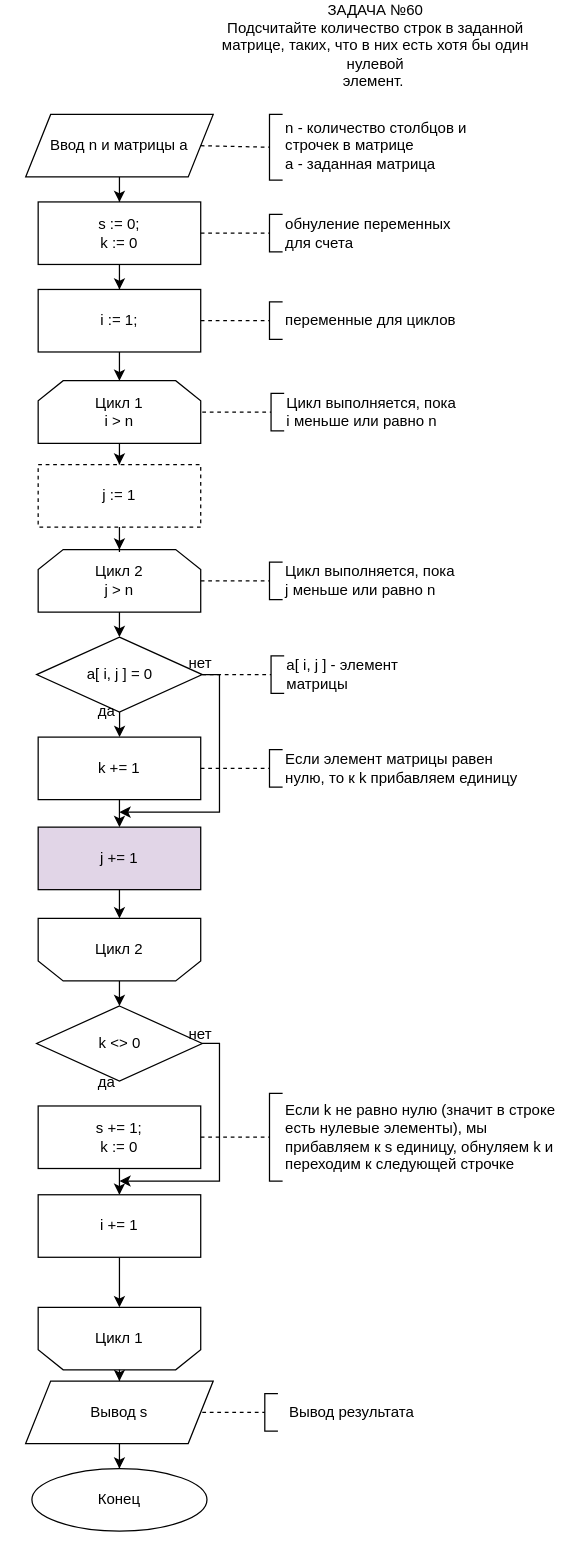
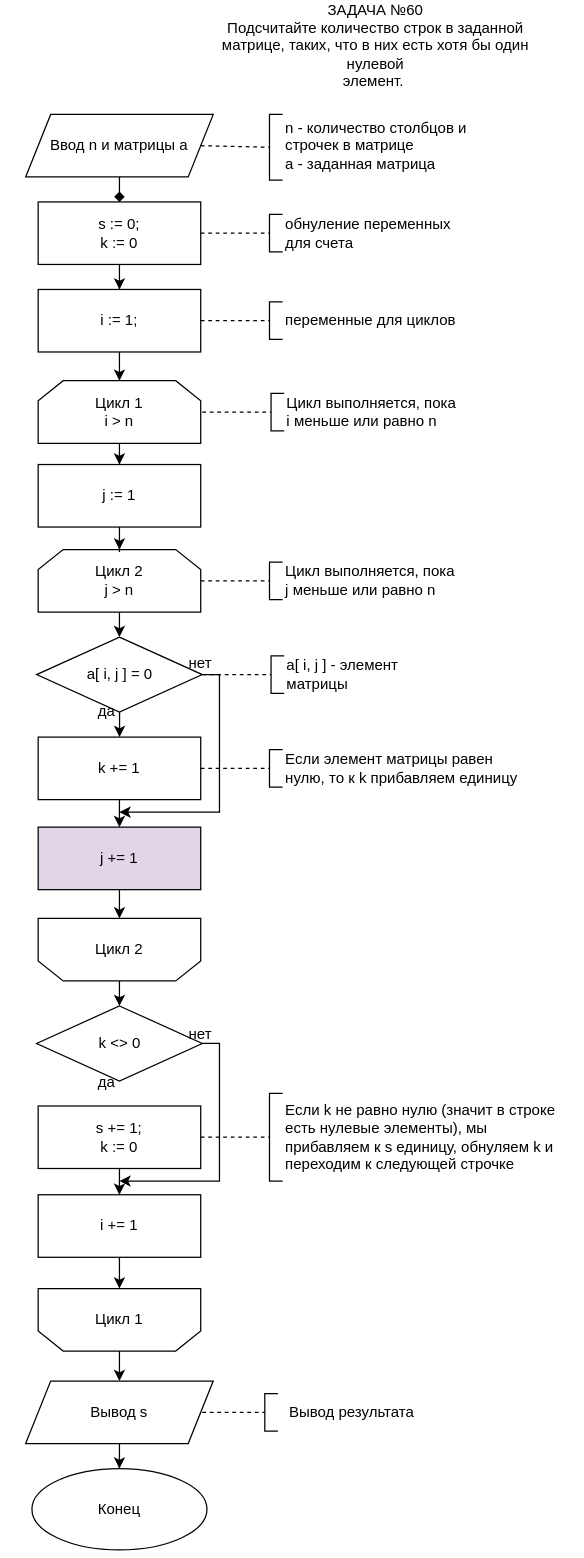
  <mxCell id="0" />
  <mxCell id="1" parent="0" />
- <mxCell id="2" style="edgeStyle=orthogonalEdgeStyle;rounded=0;orthogonalLoop=1;jettySize=auto;html=1;" parent="1" source="3" target="5" edge="1"><mxGeometry relative="1" as="geometry" /></mxCell>
+ <mxCell id="2" style="edgeStyle=orthogonalEdgeStyle;rounded=0;orthogonalLoop=1;jettySize=auto;html=1;endArrow=diamond;" parent="1" source="3" target="5" edge="1"><mxGeometry relative="1" as="geometry" /></mxCell>
  <mxCell id="3" value="Ввод n и матрицы a" style="shape=parallelogram;perimeter=parallelogramPerimeter;whiteSpace=wrap;html=1;fixedSize=1;" parent="1" vertex="1"><mxGeometry x="20" y="90" width="150" height="50" as="geometry" /></mxCell>
  <mxCell id="4" style="edgeStyle=orthogonalEdgeStyle;rounded=0;orthogonalLoop=1;jettySize=auto;html=1;" parent="1" source="5" target="12" edge="1"><mxGeometry relative="1" as="geometry" /></mxCell>
  <mxCell id="5" value="s := 0;&lt;div&gt;k := 0&lt;/div&gt;" style="rounded=0;whiteSpace=wrap;html=1;align=center;" parent="1" vertex="1"><mxGeometry x="30" y="160" width="130" height="50" as="geometry" /></mxCell>
- <mxCell id="6" value="Конец" style="ellipse;whiteSpace=wrap;html=1;" parent="1" vertex="1"><mxGeometry x="25" y="1173" width="140" height="50" as="geometry" /></mxCell>
+ <mxCell id="6" value="Конец" style="ellipse;whiteSpace=wrap;html=1;" parent="1" vertex="1"><mxGeometry x="25" y="1173" width="140" height="65" as="geometry" /></mxCell>
  <mxCell id="7" style="edgeStyle=orthogonalEdgeStyle;rounded=0;orthogonalLoop=1;jettySize=auto;html=1;entryX=0.5;entryY=0;entryDx=0;entryDy=0;" parent="1" source="8" target="61" edge="1"><mxGeometry relative="1" as="geometry" /></mxCell>
  <mxCell id="8" value="Цикл 1&lt;div&gt;i &amp;gt; n&lt;/div&gt;" style="shape=loopLimit;whiteSpace=wrap;html=1;" parent="1" vertex="1"><mxGeometry x="30" y="303" width="130" height="50" as="geometry" /></mxCell>
  <mxCell id="9" style="edgeStyle=orthogonalEdgeStyle;rounded=0;orthogonalLoop=1;jettySize=auto;html=1;" parent="1" source="10" target="23" edge="1"><mxGeometry relative="1" as="geometry" /></mxCell>
  <mxCell id="10" value="Цикл 2" style="shape=loopLimit;whiteSpace=wrap;html=1;direction=west;" parent="1" vertex="1"><mxGeometry x="30" y="733" width="130" height="50" as="geometry" /></mxCell>
  <mxCell id="11" style="edgeStyle=orthogonalEdgeStyle;rounded=0;orthogonalLoop=1;jettySize=auto;html=1;" parent="1" source="12" target="8" edge="1"><mxGeometry relative="1" as="geometry" /></mxCell>
  <mxCell id="12" value="i := 1;" style="rounded=0;whiteSpace=wrap;html=1;align=center;" parent="1" vertex="1"><mxGeometry x="30" y="230" width="130" height="50" as="geometry" /></mxCell>
  <mxCell id="13" style="edgeStyle=orthogonalEdgeStyle;rounded=0;orthogonalLoop=1;jettySize=auto;html=1;" parent="1" source="14" target="17" edge="1"><mxGeometry relative="1" as="geometry" /></mxCell>
  <mxCell id="14" value="Цикл 2&lt;div&gt;j &amp;gt; n&lt;/div&gt;" style="shape=loopLimit;whiteSpace=wrap;html=1;" parent="1" vertex="1"><mxGeometry x="30" y="438" width="130" height="50" as="geometry" /></mxCell>
  <mxCell id="15" style="edgeStyle=orthogonalEdgeStyle;rounded=0;orthogonalLoop=1;jettySize=auto;html=1;" parent="1" source="17" target="19" edge="1"><mxGeometry relative="1" as="geometry" /></mxCell>
  <mxCell id="16" style="edgeStyle=orthogonalEdgeStyle;rounded=0;orthogonalLoop=1;jettySize=auto;html=1;" parent="1" source="17" edge="1"><mxGeometry relative="1" as="geometry"><mxPoint x="95" y="648" as="targetPoint" /><Array as="points"><mxPoint x="175" y="538" /><mxPoint x="175" y="648" /></Array></mxGeometry></mxCell>
  <mxCell id="17" value="a[ i, j ] = 0" style="rhombus;whiteSpace=wrap;html=1;" parent="1" vertex="1"><mxGeometry x="28.75" y="508" width="132.5" height="60" as="geometry" /></mxCell>
  <mxCell id="18" style="edgeStyle=orthogonalEdgeStyle;rounded=0;orthogonalLoop=1;jettySize=auto;html=1;entryX=0.5;entryY=0;entryDx=0;entryDy=0;" parent="1" source="19" target="63" edge="1"><mxGeometry relative="1" as="geometry" /></mxCell>
  <mxCell id="19" value="k += 1" style="rounded=0;whiteSpace=wrap;html=1;align=center;" parent="1" vertex="1"><mxGeometry x="30" y="588" width="130" height="50" as="geometry" /></mxCell>
  <mxCell id="20" style="edgeStyle=orthogonalEdgeStyle;rounded=0;orthogonalLoop=1;jettySize=auto;html=1;entryX=0.5;entryY=0;entryDx=0;entryDy=0;" parent="1" source="21" target="27" edge="1"><mxGeometry relative="1" as="geometry" /></mxCell>
- <mxCell id="21" value="Цикл 1" style="shape=loopLimit;whiteSpace=wrap;html=1;direction=west;" parent="1" vertex="1"><mxGeometry x="30" y="1044" width="130" height="50" as="geometry" /></mxCell>
+ <mxCell id="21" value="Цикл 1" style="shape=loopLimit;whiteSpace=wrap;html=1;direction=west;" parent="1" vertex="1"><mxGeometry x="30" y="1029" width="130" height="50" as="geometry" /></mxCell>
  <mxCell id="22" style="edgeStyle=orthogonalEdgeStyle;rounded=0;orthogonalLoop=1;jettySize=auto;html=1;exitX=1;exitY=0.5;exitDx=0;exitDy=0;" parent="1" source="23" edge="1"><mxGeometry relative="1" as="geometry"><mxPoint x="95" y="943" as="targetPoint" /><Array as="points"><mxPoint x="175" y="833" /><mxPoint x="175" y="943" /></Array></mxGeometry></mxCell>
  <mxCell id="23" value="k &amp;lt;&amp;gt; 0" style="rhombus;whiteSpace=wrap;html=1;" parent="1" vertex="1"><mxGeometry x="28.75" y="803" width="132.5" height="60" as="geometry" /></mxCell>
  <mxCell id="24" style="edgeStyle=orthogonalEdgeStyle;rounded=0;orthogonalLoop=1;jettySize=auto;html=1;" parent="1" source="25" target="65" edge="1"><mxGeometry relative="1" as="geometry" /></mxCell>
  <mxCell id="25" value="s += 1;&lt;div&gt;k := 0&lt;/div&gt;" style="rounded=0;whiteSpace=wrap;html=1;align=center;" parent="1" vertex="1"><mxGeometry x="30" y="883" width="130" height="50" as="geometry" /></mxCell>
  <mxCell id="26" style="edgeStyle=orthogonalEdgeStyle;rounded=0;orthogonalLoop=1;jettySize=auto;html=1;" parent="1" source="27" target="6" edge="1"><mxGeometry relative="1" as="geometry" /></mxCell>
  <mxCell id="27" value="Вывод s" style="shape=parallelogram;perimeter=parallelogramPerimeter;whiteSpace=wrap;html=1;fixedSize=1;" parent="1" vertex="1"><mxGeometry x="20" y="1103" width="150" height="50" as="geometry" /></mxCell>
  <mxCell id="28" value="" style="shape=partialRectangle;whiteSpace=wrap;html=1;bottom=1;right=1;left=1;top=0;fillColor=none;routingCenterX=-0.5;rotation=90;" parent="1" vertex="1"><mxGeometry x="193.75" y="111.25" width="52.5" height="10" as="geometry" /></mxCell>
  <mxCell id="29" value="n - количество столбцов и строчек в матрице&lt;br&gt;a - заданная матрица" style="text;html=1;align=left;verticalAlign=middle;whiteSpace=wrap;rounded=0;" parent="1" vertex="1"><mxGeometry x="226" y="100" width="159" height="30" as="geometry" /></mxCell>
  <mxCell id="30" value="" style="endArrow=none;dashed=1;html=1;rounded=0;entryX=0.5;entryY=1;entryDx=0;entryDy=0;" parent="1" target="28" edge="1"><mxGeometry width="50" height="50" relative="1" as="geometry"><mxPoint x="160" y="115" as="sourcePoint" /><mxPoint x="475" y="320" as="targetPoint" /></mxGeometry></mxCell>
  <mxCell id="31" value="" style="shape=partialRectangle;whiteSpace=wrap;html=1;bottom=1;right=1;left=1;top=0;fillColor=none;routingCenterX=-0.5;rotation=90;" parent="1" vertex="1"><mxGeometry x="205" y="180" width="30" height="10" as="geometry" /></mxCell>
  <mxCell id="32" value="обнуление переменных для счета" style="text;html=1;align=left;verticalAlign=middle;whiteSpace=wrap;rounded=0;" parent="1" vertex="1"><mxGeometry x="226" y="170" width="149" height="30" as="geometry" /></mxCell>
  <mxCell id="33" value="" style="endArrow=none;dashed=1;html=1;rounded=0;entryX=0.5;entryY=1;entryDx=0;entryDy=0;" parent="1" target="31" edge="1"><mxGeometry width="50" height="50" relative="1" as="geometry"><mxPoint x="160" y="185" as="sourcePoint" /><mxPoint x="475" y="390" as="targetPoint" /></mxGeometry></mxCell>
  <mxCell id="34" value="" style="shape=partialRectangle;whiteSpace=wrap;html=1;bottom=1;right=1;left=1;top=0;fillColor=none;routingCenterX=-0.5;rotation=90;" parent="1" vertex="1"><mxGeometry x="205" y="250" width="30" height="10" as="geometry" /></mxCell>
  <mxCell id="35" value="переменные для циклов" style="text;html=1;align=left;verticalAlign=middle;whiteSpace=wrap;rounded=0;" parent="1" vertex="1"><mxGeometry x="226" y="240" width="140" height="30" as="geometry" /></mxCell>
  <mxCell id="36" value="" style="endArrow=none;dashed=1;html=1;rounded=0;entryX=0.5;entryY=1;entryDx=0;entryDy=0;" parent="1" target="34" edge="1"><mxGeometry width="50" height="50" relative="1" as="geometry"><mxPoint x="160" y="255" as="sourcePoint" /><mxPoint x="475" y="460" as="targetPoint" /></mxGeometry></mxCell>
  <mxCell id="37" value="" style="shape=partialRectangle;whiteSpace=wrap;html=1;bottom=1;right=1;left=1;top=0;fillColor=none;routingCenterX=-0.5;rotation=90;" parent="1" vertex="1"><mxGeometry x="206.25" y="323" width="30" height="10" as="geometry" /></mxCell>
  <mxCell id="38" value="Цикл выполняется, пока i меньше или равно n" style="text;html=1;align=left;verticalAlign=middle;whiteSpace=wrap;rounded=0;" parent="1" vertex="1"><mxGeometry x="227.25" y="313" width="140" height="30" as="geometry" /></mxCell>
  <mxCell id="39" value="" style="endArrow=none;dashed=1;html=1;rounded=0;entryX=0.5;entryY=1;entryDx=0;entryDy=0;" parent="1" target="37" edge="1"><mxGeometry width="50" height="50" relative="1" as="geometry"><mxPoint x="161.25" y="328" as="sourcePoint" /><mxPoint x="476.25" y="533" as="targetPoint" /></mxGeometry></mxCell>
  <mxCell id="40" value="" style="shape=partialRectangle;whiteSpace=wrap;html=1;bottom=1;right=1;left=1;top=0;fillColor=none;routingCenterX=-0.5;rotation=90;" parent="1" vertex="1"><mxGeometry x="205" y="458" width="30" height="10" as="geometry" /></mxCell>
  <mxCell id="41" value="Цикл выполняется, пока j меньше или равно n" style="text;html=1;align=left;verticalAlign=middle;whiteSpace=wrap;rounded=0;" parent="1" vertex="1"><mxGeometry x="226" y="448" width="140" height="30" as="geometry" /></mxCell>
  <mxCell id="42" value="" style="endArrow=none;dashed=1;html=1;rounded=0;entryX=0.5;entryY=1;entryDx=0;entryDy=0;" parent="1" target="40" edge="1"><mxGeometry width="50" height="50" relative="1" as="geometry"><mxPoint x="160" y="463" as="sourcePoint" /><mxPoint x="475" y="668" as="targetPoint" /></mxGeometry></mxCell>
  <mxCell id="43" value="" style="shape=partialRectangle;whiteSpace=wrap;html=1;bottom=1;right=1;left=1;top=0;fillColor=none;routingCenterX=-0.5;rotation=90;" parent="1" vertex="1"><mxGeometry x="206.25" y="533" width="30" height="10" as="geometry" /></mxCell>
  <mxCell id="44" value="&lt;span style=&quot;text-align: center;&quot;&gt;a[ i, j ] - элемент матрицы&lt;/span&gt;" style="text;html=1;align=left;verticalAlign=middle;whiteSpace=wrap;rounded=0;" parent="1" vertex="1"><mxGeometry x="227.25" y="523" width="140" height="30" as="geometry" /></mxCell>
  <mxCell id="45" value="" style="endArrow=none;dashed=1;html=1;rounded=0;entryX=0.5;entryY=1;entryDx=0;entryDy=0;" parent="1" target="43" edge="1"><mxGeometry width="50" height="50" relative="1" as="geometry"><mxPoint x="161.25" y="538" as="sourcePoint" /><mxPoint x="476.25" y="743" as="targetPoint" /></mxGeometry></mxCell>
  <mxCell id="46" value="" style="shape=partialRectangle;whiteSpace=wrap;html=1;bottom=1;right=1;left=1;top=0;fillColor=none;routingCenterX=-0.5;rotation=90;" parent="1" vertex="1"><mxGeometry x="185" y="903" width="70" height="10" as="geometry" /></mxCell>
  <mxCell id="47" value="Если k не равно нулю (значит в строке есть нулевые элементы), мы прибавляем к s единицу, обнуляем k и переходим к следующей строчке" style="text;html=1;align=left;verticalAlign=middle;whiteSpace=wrap;rounded=0;" parent="1" vertex="1"><mxGeometry x="226" y="893" width="219" height="30" as="geometry" /></mxCell>
  <mxCell id="48" value="" style="endArrow=none;dashed=1;html=1;rounded=0;entryX=0.5;entryY=1;entryDx=0;entryDy=0;" parent="1" target="46" edge="1"><mxGeometry width="50" height="50" relative="1" as="geometry"><mxPoint x="160" y="908" as="sourcePoint" /><mxPoint x="475" y="1113" as="targetPoint" /></mxGeometry></mxCell>
  <mxCell id="49" value="" style="shape=partialRectangle;whiteSpace=wrap;html=1;bottom=1;right=1;left=1;top=0;fillColor=none;routingCenterX=-0.5;rotation=90;" parent="1" vertex="1"><mxGeometry x="205" y="608" width="30" height="10" as="geometry" /></mxCell>
  <mxCell id="50" value="Если элемент матрицы равен нулю, то к k прибавляем единицу" style="text;html=1;align=left;verticalAlign=middle;whiteSpace=wrap;rounded=0;" parent="1" vertex="1"><mxGeometry x="226" y="598" width="189" height="30" as="geometry" /></mxCell>
  <mxCell id="51" value="" style="endArrow=none;dashed=1;html=1;rounded=0;entryX=0.5;entryY=1;entryDx=0;entryDy=0;" parent="1" target="49" edge="1"><mxGeometry width="50" height="50" relative="1" as="geometry"><mxPoint x="160" y="613" as="sourcePoint" /><mxPoint x="475" y="818" as="targetPoint" /></mxGeometry></mxCell>
  <mxCell id="52" value="" style="shape=partialRectangle;whiteSpace=wrap;html=1;bottom=1;right=1;left=1;top=0;fillColor=none;routingCenterX=-0.5;rotation=90;" parent="1" vertex="1"><mxGeometry x="201.25" y="1123" width="30" height="10" as="geometry" /></mxCell>
  <mxCell id="53" value="Вывод результата" style="text;html=1;align=center;verticalAlign=middle;whiteSpace=wrap;rounded=0;" parent="1" vertex="1"><mxGeometry x="221.25" y="1113" width="120" height="30" as="geometry" /></mxCell>
  <mxCell id="54" value="" style="endArrow=none;dashed=1;html=1;rounded=0;entryX=0.5;entryY=1;entryDx=0;entryDy=0;" parent="1" target="52" edge="1"><mxGeometry width="50" height="50" relative="1" as="geometry"><mxPoint x="161.25" y="1128" as="sourcePoint" /><mxPoint x="476.25" y="1343" as="targetPoint" /></mxGeometry></mxCell>
  <mxCell id="55" value="да" style="text;html=1;align=center;verticalAlign=middle;whiteSpace=wrap;rounded=0;" parent="1" vertex="1"><mxGeometry x="75" y="563" width="20" height="10" as="geometry" /></mxCell>
  <mxCell id="56" value="да" style="text;html=1;align=center;verticalAlign=middle;whiteSpace=wrap;rounded=0;" parent="1" vertex="1"><mxGeometry x="75" y="859" width="20" height="10" as="geometry" /></mxCell>
  <mxCell id="57" value="нет" style="text;html=1;align=center;verticalAlign=middle;whiteSpace=wrap;rounded=0;" parent="1" vertex="1"><mxGeometry x="150" y="524" width="20" height="10" as="geometry" /></mxCell>
  <mxCell id="58" value="нет" style="text;html=1;align=center;verticalAlign=middle;whiteSpace=wrap;rounded=0;" parent="1" vertex="1"><mxGeometry x="150" y="821" width="20" height="10" as="geometry" /></mxCell>
  <mxCell id="59" value="ЗАДАЧА №60&lt;div&gt;Подсчитайте количество строк в заданной матрице, таких, что в них есть хотя бы один нулевой&lt;br/&gt;элемент.&amp;nbsp;&lt;br&gt;&lt;/div&gt;" style="text;html=1;align=center;verticalAlign=middle;whiteSpace=wrap;rounded=0;" parent="1" vertex="1"><mxGeometry x="165" y="20" width="270" height="30" as="geometry" /></mxCell>
  <mxCell id="60" style="edgeStyle=orthogonalEdgeStyle;rounded=0;orthogonalLoop=1;jettySize=auto;html=1;" parent="1" source="61" target="14" edge="1"><mxGeometry relative="1" as="geometry" /></mxCell>
- <mxCell id="61" value="&lt;div&gt;j := 1&lt;/div&gt;" style="rounded=0;whiteSpace=wrap;html=1;align=center;dashed=1;" parent="1" vertex="1"><mxGeometry x="30" y="370" width="130" height="50" as="geometry" /></mxCell>
+ <mxCell id="61" value="&lt;div&gt;j := 1&lt;/div&gt;" style="rounded=0;whiteSpace=wrap;html=1;align=center;" parent="1" vertex="1"><mxGeometry x="30" y="370" width="130" height="50" as="geometry" /></mxCell>
  <mxCell id="62" style="edgeStyle=orthogonalEdgeStyle;rounded=0;orthogonalLoop=1;jettySize=auto;html=1;" parent="1" source="63" target="10" edge="1"><mxGeometry relative="1" as="geometry" /></mxCell>
  <mxCell id="63" value="j += 1" style="rounded=0;whiteSpace=wrap;html=1;align=center;fillColor=#e1d5e7;" parent="1" vertex="1"><mxGeometry x="30" y="660" width="130" height="50" as="geometry" /></mxCell>
  <mxCell id="64" style="edgeStyle=orthogonalEdgeStyle;rounded=0;orthogonalLoop=1;jettySize=auto;html=1;" parent="1" source="65" target="21" edge="1"><mxGeometry relative="1" as="geometry" /></mxCell>
  <mxCell id="65" value="i += 1" style="rounded=0;whiteSpace=wrap;html=1;align=center;" parent="1" vertex="1"><mxGeometry x="30" y="954" width="130" height="50" as="geometry" /></mxCell>
